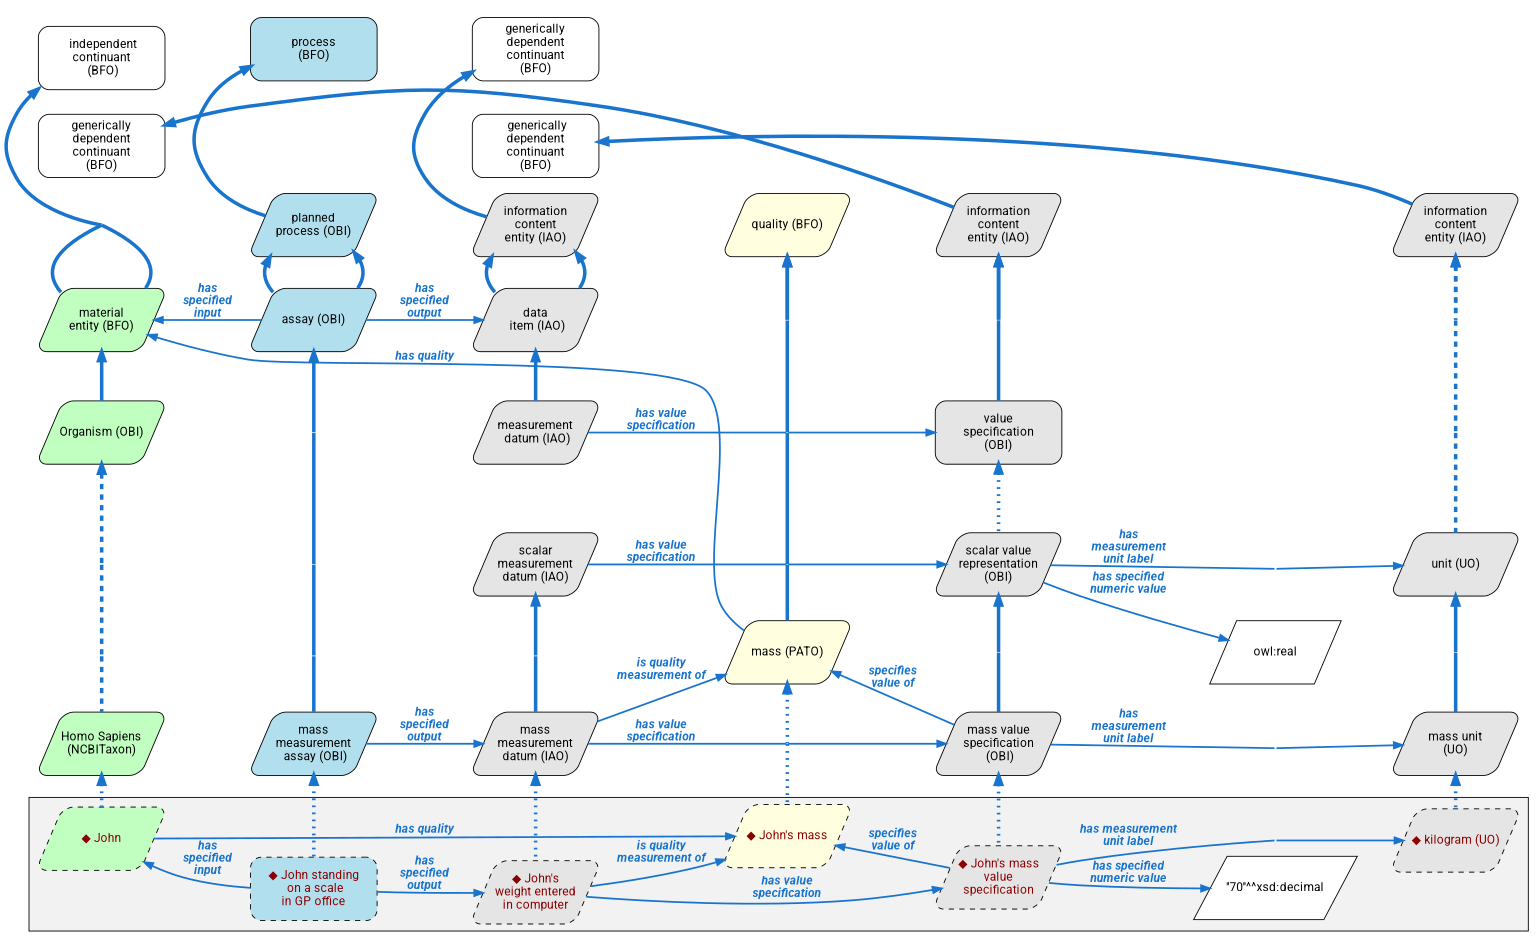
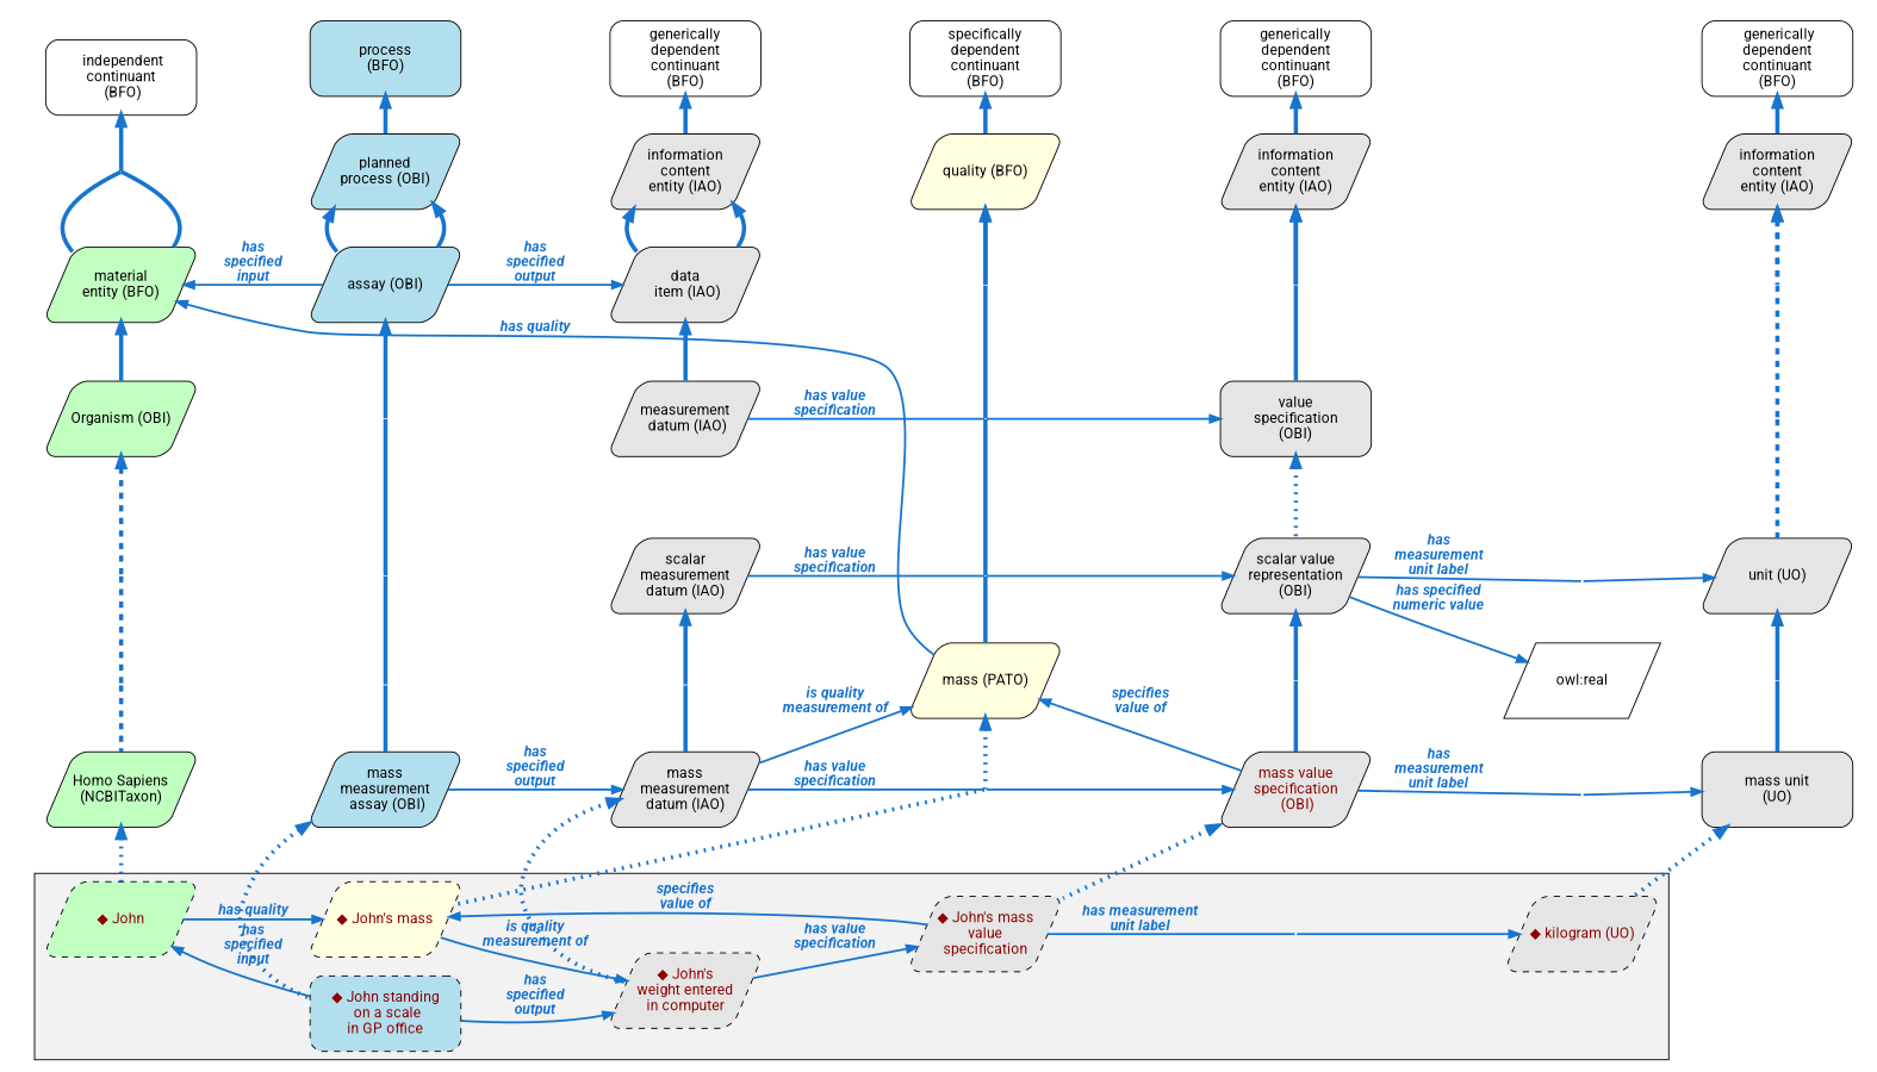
  digraph {
    bgcolor=white
    fontcolor=black
    fontname=Roboto
    rankdir=LR
    node [fixedsize=true fontname=Roboto shape=point style=invis fillcolor=grey90]
    edge [fontname=Roboto style=invis color=dodgerblue3]
    line00 [height=0.5 width=0 fillcolor=""]
    line0 [height=0.5 width=0 fillcolor=""]
    line1 [height=0.5 width=0 fillcolor=""]
    line2 [height=0.5 width=0 fillcolor=""]
    line3 [height=0.5 width=0 fillcolor=""]
    line4 [height=0.5 width=0 fillcolor=""]
    line5 [height=0.5 width=0 fillcolor=""]
    line6 [height=0.5 width=0 fillcolor=""]
    n9 [fillcolor=white height=1 label="  independent \n continuant \n (BFO)" shape=box style="filled, rounded" width=2]
    n10 [fillcolor=lightblue2 height=1 label=" process \n (BFO) " shape=box style="filled, rounded" width=2]
    n11 [fillcolor=white height=1 label=" generically \n dependent \n continuant \n (BFO) " shape=box style="filled, rounded" width=2]
+   n12 [fillcolor=white height=1 label=" specifically \n dependent \n continuant \n (BFO) " shape=box style="filled, rounded" width=2]
    n13 [fillcolor=white height=1 label=" generically \n dependent \n continuant \n (BFO) " shape=box style="filled, rounded" width=2]
    n14 [fillcolor=white height=1 label=" generically \n dependent \n continuant \n (BFO) " shape=box width=2]
    n15 [fillcolor=white height=1 label="  generically \n dependent \n continuant \n (BFO) " shape=box style="filled, rounded" width=2]
    n16 [fillcolor=white height=0 label="  generically \n dependent \n continuant \n (BFO) " width=0]
    n17 [fillcolor=lightblue2 height=1 label=" planned \n process (OBI) " shape=parallelogram style="filled, rounded" width=2]
    n18 [height=1 label=" information \n content \n entity (IAO) " shape=parallelogram style="filled, rounded" width=2]
    n19 [fillcolor=lightyellow height=1 label=" quality (BFO) " shape=parallelogram style="filled, rounded" width=2]
    n20 [height=1 label=" information \n content \n entity (IAO) " shape=parallelogram style="filled, rounded" width=2]
    n21 [height=1 label=" information \n content \n entity (IAO) " shape=parallelogram width=2]
    n22 [height=1 label=" information \n content \n entity (IAO) " shape=parallelogram style="filled, rounded" width=2]
    n23 [fillcolor=darkseagreen1 height=1 label=" material \n entity (BFO) " shape=parallelogram style="filled, rounded" width=2]
    n24 [fillcolor=lightblue2 height=1 label="assay (OBI)" shape=parallelogram style="filled, rounded" width=2]
    n25 [height=1 label=" data \n item (IAO)" shape=parallelogram style="filled, rounded" width=2]
    n26 [height=0 label=" data \n item (IAO)" width=0]
    n27 [height=0 label=" data \n item (IAO)" width=0]
    n28 [height=0 label=" data \n item (IAO)" width=0]
    n29 [height=0 label=" data \n item (IAO)" width=0]
    n30 [fillcolor=darkseagreen1 height=1 label="Organism (OBI)" shape=parallelogram style="filled, rounded" width=2]
    n31 [fillcolor=darkseagreen1 height=0 label="Organism (OBI)" width=0]
    n32 [height=1 label=" measurement \n datum (IAO)" shape=parallelogram style="filled, rounded" width=2]
    n33 [height=0 label=" measurement \n datum (IAO)" width=0]
    n34 [height=1 label=" value \n specification \n (OBI) " shape=box style="filled, rounded" width=2]
    n35 [height=0 label=" value \n specification \n (OBI) " width=0]
    n36 [height=0 label=" value \n specification \n (OBI) " width=0]
    n37 [height=0 label="unit (UO)" width=0]
    n38 [height=0 label="unit (UO)" width=0]
    n39 [height=1 label=" scalar \n measurement \n datum (IAO) " shape=parallelogram style="filled, rounded" width=2]
    n40 [height=0 label=" scalar \n measurement \n datum (IAO) " width=0]
    n41 [height=1 label=" scalar value \n representation \n (OBI) " shape=parallelogram style="filled, rounded" width=2]
    n42 [height=0 label=" scalar value \n representation \n (OBI) " width=0]
    n43 [height=1 label="unit (UO)" shape=parallelogram style="filled, rounded" width=2]
    n44 [fillcolor=white height=0 label="owl:real" width=0]
    n45 [fillcolor=white height=0 label="owl:real" width=0]
    n46 [fillcolor=white height=0 label="owl:real" width=0]
    n47 [fillcolor=lightyellow height=1 label="mass (PATO)" shape=parallelogram style="filled, rounded" width=2]
    n48 [fillcolor=lightyellow height=0 label="mass (PATO)" width=0]
    n49 [fillcolor=white height=1 label="owl:real" shape=parallelogram style=filled width=2]
    n50 [fillcolor=white height=0 label="owl:real" width=0]
    n51 [fillcolor=darkseagreen1 height=1 label=" Homo Sapiens \n (NCBITaxon) " shape=parallelogram style="filled, rounded" width=2]
    n52 [fillcolor=lightblue2 height=1 label=" mass \n measurement \n assay (OBI)" shape=parallelogram style="filled, rounded" width=2]
    n53 [height=1 label=" mass \n measurement \n datum (IAO) " shape=parallelogram style="filled, rounded" width=2]
    n54 [height=0 label=" mass \n measurement \n datum (IAO) " width=0]
-   n55 [height=1 label=" mass value \n specification \n (OBI)" shape=parallelogram style="filled, rounded" width=2]
+   n55 [height=1 label=" mass value \n specification \n (OBI)" shape=parallelogram style="filled, rounded" width=2 fontcolor=darkred]
    n56 [height=0 label=" mass value \n specification \n (OBI)" width=0]
-   n57 [height=1 label=" mass unit \n (UO) " shape=parallelogram style="filled, rounded" width=2]
+   n57 [height=1 label=" mass unit \n (UO) " shape=box style="filled, rounded" width=2]
    n58 [fillcolor=darkseagreen1 fontcolor=darkred height=1 label="◆ John" shape=parallelogram style="filled, rounded, dashed" width=2]
    n59 [fillcolor=lightblue2 fontcolor=darkred height=1 label=" ◆ John standing \n  on a scale \n in GP office " shape=box style="filled, rounded, dashed" width=2]
    n60 [fillcolor=lightyellow fontcolor=darkred height=1 label="◆ John's mass" shape=parallelogram style="filled, rounded, dashed" width=2]
    n61 [fontcolor=darkred height=1 label=" ◆ John's \n weight entered \n in computer " shape=parallelogram style="filled, rounded, dashed" width=2]
    n62 [fontcolor=darkred height=1 label=" ◆ John's mass \n value \n specification " shape=parallelogram style="filled, rounded, dashed" width=2]
-   n63 [fillcolor=white fontcolor=black height=1 label="\''70\''^^xsd:decimal" shape=parallelogram style="filled, solid" width=2.5]
    n64 [fillcolor=white fontcolor=black height=0 label="\''70\''^^xsd:decimal" width=0]
    n65 [fontcolor=darkred height=1 label="◆ kilogram (UO)" shape=parallelogram style="filled, rounded, dashed" width=2]
    subgraph sub_1 {
      rank=same
      line00
      line0
      line1
      line2
      line3
      line4
      line5
      line6
    }
    subgraph cluster_2 {
      style=invis
      n9
      n10
      n11
+     n12
      n13
      n14
      n15
      n16
      n17
      n18
      n19
      n20
      n21
      n22
    }
    subgraph cluster_3 {
      style=invis
      n23
      n24
      n25
      n26
      n27
      n28
      n29
    }
    subgraph cluster_4 {
      style=invis
      n30
      n31
      n32
      n33
      n34
      n35
      n36
    }
    subgraph cluster_5 {
      style=invis
      n37
      n38
      n39
      n40
      n41
      n42
      n43
    }
    subgraph cluster_6 {
      style=invis
      n44
      n45
      n46
      n47
      n48
      n49
      n50
    }
    subgraph cluster_7 {
      style=invis
      n51
      n52
      n53
      n54
      n55
      n56
      n57
    }
    subgraph cluster_8 {
      bgcolor=grey95
      style=filled
      n58
      n59
      n60
      n61
      n62
-     n63
      n64
      n65
    }
    line00 -> line0 [color=""]
    line00 -> n9 [color=""]
    line0 -> line1 [color=""]
    line0 -> n16 [color=""]
    line1 -> line2 [color=""]
    line1 -> n23 [color=""]
    line2 -> line3 [color=""]
    line2 -> n30 [color=""]
    line3 -> line4 [color=""]
    line3 -> n37 [color=""]
    line4 -> line5 [color=""]
    line4 -> n44 [color=""]
    line5 -> line6 [color=""]
    line5 -> n51 [color=""]
    line6 -> n58 [color=""]
    n9 -> n10 [color=""]
    n9 -> n16 [constraint=false dir=back penwidth=4 style=solid]
    n10 -> n11 [color=""]
    n10 -> n17 [constraint=false dir=back penwidth=4 style=solid]
+   n11 -> n12 [color=""]
    n11 -> n18 [constraint=false dir=back penwidth=4 style=solid]
+   n12 -> n13 [color=""]
+   n12 -> n19 [constraint=false dir=back penwidth=4 style=solid]
    n13 -> n14 [color=""]
    n13 -> n20 [constraint=false dir=back penwidth=4 style=solid]
    n14 -> n15 [color=""]
    n15 -> n22 [constraint=false dir=back penwidth=4 style=solid]
    n16 -> n17 [color=""]
    n16 -> n23 [arrowhead=none constraint=false penwidth=4 style=solid]
    n17 -> n18 [color=""]
    n17 -> n24 [constraint=false dir=back penwidth=4 style=solid]
    n18 -> n19 [color=""]
    n18 -> n25 [constraint=false dir=back penwidth=4 style=solid]
    n19 -> n20 [color=""]
    n19 -> n26 [constraint=false dir=back penwidth=4 style=solid]
    n20 -> n21 [color=""]
    n20 -> n27 [constraint=false dir=back penwidth=4 style=solid]
    n21 -> n22 [color=""]
    n21 -> n28 [constraint=false color=""]
    n22 -> n29 [constraint=false dir=back penwidth=4 style=dashed]
    n23 -> n24 [dir=back fontcolor=dodgerblue3 label=<<i><b>has<br/>specified<br/>input</b></i>> penwidth=2 style=""]
    n23 -> n30 [constraint=false dir=back penwidth=4 style=solid]
    n24 -> n25 [fontcolor=dodgerblue3 label=<<i><b>has<br/>specified<br/>output</b></i>> penwidth=2 style=""]
    n24 -> n31 [constraint=false dir=back penwidth=4 style=solid]
    n25 -> n26 [color=""]
    n25 -> n32 [constraint=false dir=back penwidth=4 style=solid]
    n26 -> n27 [color=""]
    n26 -> n33 [arrowhead=none constraint=false penwidth=4 style=solid]
    n27 -> n28 [color=""]
    n27 -> n34 [arrowhead=none constraint=false penwidth=4 style=solid]
    n28 -> n29 [color=""]
    n28 -> n35 [constraint=false color=""]
    n29 -> n36 [arrowhead=none constraint=false penwidth=4 style=dashed]
    n30 -> n31 [color=""]
    n30 -> n37 [constraint=false dir=back penwidth=4 style=dashed]
    n31 -> n32 [color=""]
    n31 -> n38 [arrowhead=none constraint=false penwidth=4 style=solid]
    n32 -> n33 [arrowhead=none fontcolor=dodgerblue3 label=<<i><b>has value<br/>specification</b></i>> penwidth=2 style=""]
    n33 -> n34 [fontcolor=dodgerblue3 penwidth=2 style=""]
    n33 -> n40 [arrowhead=none constraint=false penwidth=4 style=solid]
    n34 -> n35 [color=""]
    n34 -> n41 [constraint=false dir=back penwidth=4 style=dotted]
    n35 -> n36 [color=""]
    n35 -> n42 [constraint=false color=""]
    n36 -> n43 [arrowhead=none constraint=false penwidth=4 style=dashed]
    n37 -> n38 [color=""]
    n37 -> n44 [arrowhead=none constraint=false penwidth=4 style=dashed]
    n38 -> n39 [color=""]
    n38 -> n45 [arrowhead=none constraint=false penwidth=4 style=solid]
    n39 -> n40 [arrowhead=none fontcolor=dodgerblue3 label=<<i><b>has value<br/>specification</b></i>> penwidth=2 style=""]
    n39 -> n46 [constraint=false dir=back penwidth=4 style=solid]
    n40 -> n41 [fontcolor=dodgerblue3 penwidth=2 style=""]
    n40 -> n47 [arrowhead=none constraint=false penwidth=4 style=solid]
    n41 -> n42 [arrowhead=none fontcolor=dodgerblue3 label=<<i><b>has<br/>measurement<br/>unit label</b></i>> penwidth=2 style=""]
    n41 -> n48 [constraint=false dir=back penwidth=4 style=solid]
    n41 -> n49 [constraint=false fontcolor=dodgerblue3 label=<<i><b>has specified<br/>numeric value</b></i>> penwidth=2 style=""]
    n42 -> n43 [fontcolor=dodgerblue3 penwidth=2 style=""]
    n42 -> n49 [constraint=false color=""]
    n43 -> n50 [constraint=false dir=back penwidth=4 style=solid]
    n44 -> n45 [color=""]
    n44 -> n51 [arrowhead=none constraint=false penwidth=4 style=dashed]
    n45 -> n46 [color=""]
    n45 -> n52 [arrowhead=none constraint=false penwidth=4 style=solid]
    n46 -> n47 [color=""]
    n46 -> n53 [arrowhead=none constraint=false penwidth=4 style=solid]
    n47 -> n23 [constraint=false fontcolor=dodgerblue3 label=<<i><b>has quality</b></i>> penwidth=2 style=""]
    n47 -> n48 [color=""]
    n47 -> n54 [constraint=false dir=back penwidth=4 style=dotted]
    n47 -> n55 [constraint=false dir=back fontcolor=dodgerblue3 label=<<i><b>specifies<br/>value of</b></i>> penwidth=2 style=""]
    n48 -> n49 [color=""]
    n48 -> n55 [arrowhead=none constraint=false penwidth=4 style=solid]
    n49 -> n50 [color=""]
    n49 -> n56 [constraint=false color=""]
    n50 -> n57 [arrowhead=none constraint=false penwidth=4 style=solid]
    n51 -> n52 [color=""]
    n51 -> n58 [constraint=false dir=back penwidth=4 style=dotted]
    n52 -> n53 [fontcolor=dodgerblue3 label=<<i><b>has<br/>specified<br/>output</b></i>> penwidth=2 style=""]
    n52 -> n59 [constraint=false dir=back penwidth=4 style=dotted]
    n53 -> n47 [constraint=false fontcolor=dodgerblue3 label=<<i><b>is quality<br/>measurement of</b></i>> penwidth=2 style=""]
    n53 -> n54 [arrowhead=none fontcolor=dodgerblue3 label=<<i><b>has value<br/>specification</b></i>> penwidth=2 style=""]
    n53 -> n61 [constraint=false dir=back penwidth=4 style=dotted]
    n54 -> n55 [fontcolor=dodgerblue3 penwidth=2 style=""]
    n54 -> n60 [arrowhead=none constraint=false penwidth=4 style=dotted]
    n55 -> n56 [arrowhead=none fontcolor=dodgerblue3 label=<<i><b>has<br/>measurement<br/>unit label</b></i>> penwidth=2 style=""]
    n55 -> n62 [constraint=false dir=back penwidth=4 style=dotted]
    n56 -> n57 [fontcolor=dodgerblue3 penwidth=2 style=""]
-   n56 -> n63 [constraint=false color=""]
    n57 -> n65 [constraint=false dir=back penwidth=4 style=dotted]
    n58 -> n59 [dir=back fontcolor=dodgerblue3 label=<<i><b>has<br/>specified<br/>input</b></i>> penwidth=2 style=""]
    n58 -> n60 [fontcolor=dodgerblue3 label=<<i><b>has quality</b></i>> penwidth=2 style=""]
    n59 -> n61 [fontcolor=dodgerblue3 label=<<i><b>has<br/>specified<br/>output</b></i>> penwidth=2 style=""]
    n60 -> n62 [dir=back fontcolor=dodgerblue3 label=<<i><b>specifies<br/>value of</b></i>> penwidth=2 style=""]
-   n61 -> n60 [fontcolor=dodgerblue3 label=<<i><b>is quality<br/>measurement of</b></i>> penwidth=2 style=""]
+   n60 -> n61 [fontcolor=dodgerblue3 label=<<i><b>is quality<br/>measurement of</b></i>> penwidth=2 style=""]
    n61 -> n62 [fontcolor=dodgerblue3 label=<<i><b>has value<br/>specification</b></i>> penwidth=2 style=""]
-   n62 -> n63 [fontcolor=dodgerblue3 label=<<i><b>has specified<br/>numeric value</b></i>> penwidth=2 style=""]
    n62 -> n64 [arrowhead=none fontcolor=dodgerblue3 label=<<i><b>has measurement<br/>unit label</b></i>> penwidth=2 style=""]
    n64 -> n65 [fontcolor=dodgerblue3 penwidth=2 style=""]
  }
